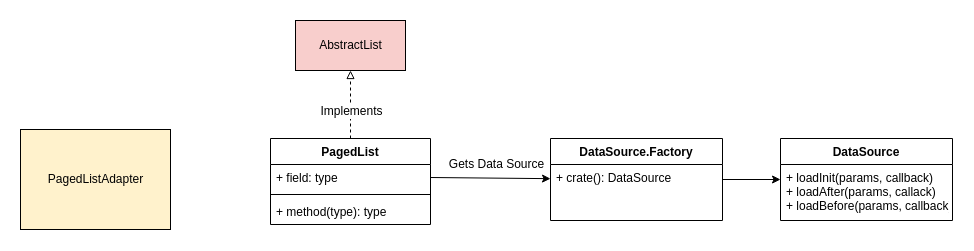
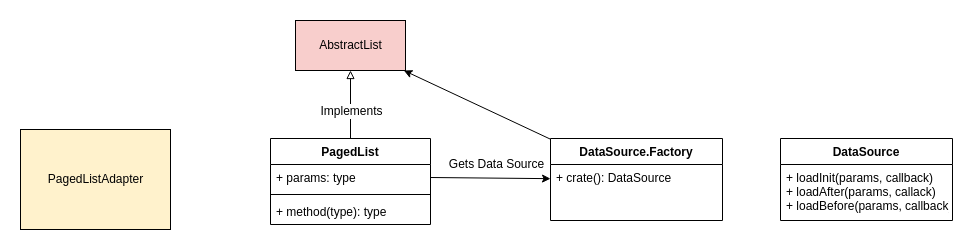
  <mxCell id="0" />
  <mxCell id="1" parent="0" />
  <mxCell id="2" value="DataSource" style="swimlane;fontStyle=1;align=center;verticalAlign=top;childLayout=stackLayout;horizontal=1;startSize=26;horizontalStack=0;resizeParent=1;resizeParentMax=0;resizeLast=0;collapsible=1;marginBottom=0;" parent="1" vertex="1"><mxGeometry x="780" y="138" width="172" height="82" as="geometry" /></mxCell>
  <mxCell id="3" value="+ loadInit(params, callback)&#10;+ loadAfter(params, callack)&#10;+ loadBefore(params, callback)&#10;" style="text;strokeColor=none;fillColor=none;align=left;verticalAlign=top;spacingLeft=4;spacingRight=4;overflow=hidden;rotatable=0;points=[[0,0.5],[1,0.5]];portConstraint=eastwest;" parent="2" vertex="1"><mxGeometry y="26" width="172" height="56" as="geometry" /></mxCell>
  <mxCell id="4" value="DataSource.Factory" style="swimlane;fontStyle=1;align=center;verticalAlign=top;childLayout=stackLayout;horizontal=1;startSize=26;horizontalStack=0;resizeParent=1;resizeParentMax=0;resizeLast=0;collapsible=1;marginBottom=0;" parent="1" vertex="1"><mxGeometry x="550" y="138" width="172" height="82" as="geometry"><mxRectangle x="370" y="150" width="150" height="26" as="alternateBounds" /></mxGeometry></mxCell>
  <mxCell id="5" value="+ crate(): DataSource&#10;" style="text;strokeColor=none;fillColor=none;align=left;verticalAlign=top;spacingLeft=4;spacingRight=4;overflow=hidden;rotatable=0;points=[[0,0.5],[1,0.5]];portConstraint=eastwest;" parent="4" vertex="1"><mxGeometry y="26" width="172" height="56" as="geometry" /></mxCell>
- <mxCell id="6" style="rounded=0;orthogonalLoop=1;jettySize=auto;html=1;entryX=0.5;entryY=1;entryDx=0;entryDy=0;endArrow=block;endFill=0;dashed=1;" parent="1" source="8" target="12" edge="1"><mxGeometry relative="1" as="geometry" /></mxCell>
+ <mxCell id="6" style="rounded=0;orthogonalLoop=1;jettySize=auto;html=1;entryX=0.5;entryY=1;entryDx=0;entryDy=0;endArrow=block;endFill=0;dashed=0;" parent="1" source="8" target="12" edge="1"><mxGeometry relative="1" as="geometry" /></mxCell>
  <mxCell id="7" value="Implements" style="text;html=1;align=center;verticalAlign=middle;resizable=0;points=[];labelBackgroundColor=#ffffff;" parent="6" vertex="1" connectable="0"><mxGeometry x="-0.412" y="-2" relative="1" as="geometry"><mxPoint x="-2" y="-8" as="offset" /></mxGeometry></mxCell>
  <mxCell id="8" value="PagedList" style="swimlane;fontStyle=1;align=center;verticalAlign=top;childLayout=stackLayout;horizontal=1;startSize=26;horizontalStack=0;resizeParent=1;resizeParentMax=0;resizeLast=0;collapsible=1;marginBottom=0;" parent="1" vertex="1"><mxGeometry x="270" y="138" width="160" height="86" as="geometry" /></mxCell>
- <mxCell id="9" value="+ field: type" style="text;strokeColor=none;fillColor=none;align=left;verticalAlign=top;spacingLeft=4;spacingRight=4;overflow=hidden;rotatable=0;points=[[0,0.5],[1,0.5]];portConstraint=eastwest;" parent="8" vertex="1"><mxGeometry y="26" width="160" height="26" as="geometry" /></mxCell>
+ <mxCell id="9" value="+ params: type" style="text;strokeColor=none;fillColor=none;align=left;verticalAlign=top;spacingLeft=4;spacingRight=4;overflow=hidden;rotatable=0;points=[[0,0.5],[1,0.5]];portConstraint=eastwest;" parent="8" vertex="1"><mxGeometry y="26" width="160" height="26" as="geometry" /></mxCell>
  <mxCell id="10" value="" style="line;strokeWidth=1;fillColor=none;align=left;verticalAlign=middle;spacingTop=-1;spacingLeft=3;spacingRight=3;rotatable=0;labelPosition=right;points=[];portConstraint=eastwest;" parent="8" vertex="1"><mxGeometry y="52" width="160" height="8" as="geometry" /></mxCell>
  <mxCell id="11" value="+ method(type): type" style="text;strokeColor=none;fillColor=none;align=left;verticalAlign=top;spacingLeft=4;spacingRight=4;overflow=hidden;rotatable=0;points=[[0,0.5],[1,0.5]];portConstraint=eastwest;" parent="8" vertex="1"><mxGeometry y="60" width="160" height="26" as="geometry" /></mxCell>
  <mxCell id="12" value="AbstractList" style="html=1;fillColor=#f8cecc;" parent="1" vertex="1"><mxGeometry x="295" y="20" width="110" height="50" as="geometry" /></mxCell>
  <mxCell id="13" value="PagedListAdapter" style="html=1;fillColor=#fff2cc;" parent="1" vertex="1"><mxGeometry x="20" y="129" width="150" height="100" as="geometry" /></mxCell>
  <mxCell id="14" style="edgeStyle=none;rounded=0;orthogonalLoop=1;jettySize=auto;html=1;exitX=1;exitY=0.5;exitDx=0;exitDy=0;endArrow=classic;endFill=1;" parent="1" source="9" target="4" edge="1"><mxGeometry relative="1" as="geometry" /></mxCell>
  <mxCell id="15" value="Gets Data Source" style="text;html=1;align=center;verticalAlign=middle;resizable=0;points=[];labelBackgroundColor=#ffffff;" parent="14" vertex="1" connectable="0"><mxGeometry x="0.236" y="3" relative="1" as="geometry"><mxPoint x="-8.03" y="-10.72" as="offset" /></mxGeometry></mxCell>
- <mxCell id="16" style="edgeStyle=none;rounded=0;orthogonalLoop=1;jettySize=auto;html=1;endArrow=classic;endFill=1;" parent="1" source="4" target="2" edge="1"><mxGeometry relative="1" as="geometry" /></mxCell>
+ <mxCell id="16" style="edgeStyle=none;rounded=0;orthogonalLoop=1;jettySize=auto;html=1;endArrow=classic;endFill=1;" parent="1" source="4" target="12" edge="1"><mxGeometry relative="1" as="geometry" /></mxCell>
